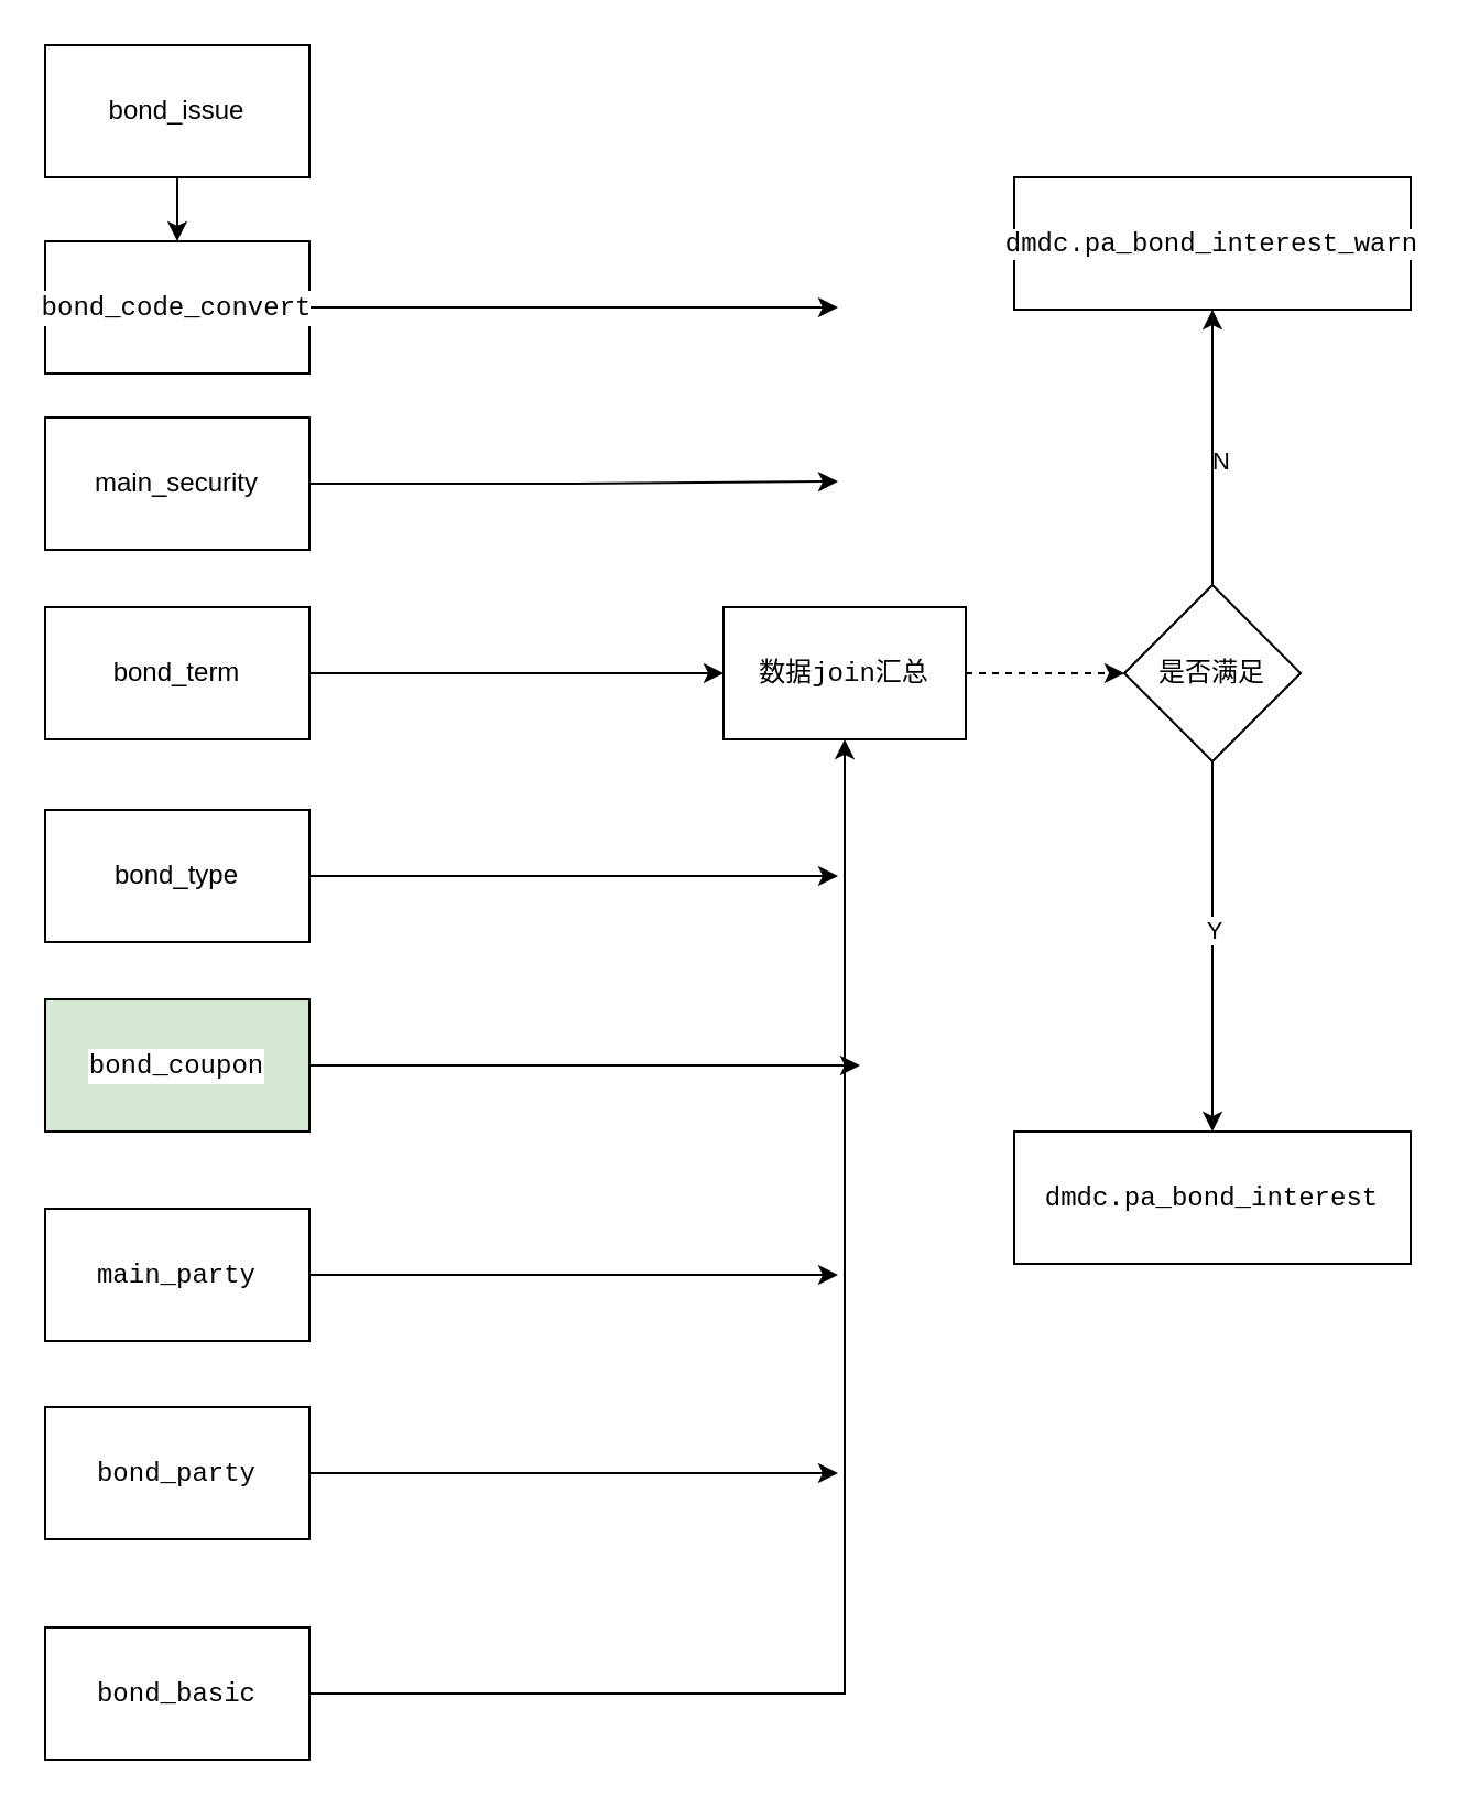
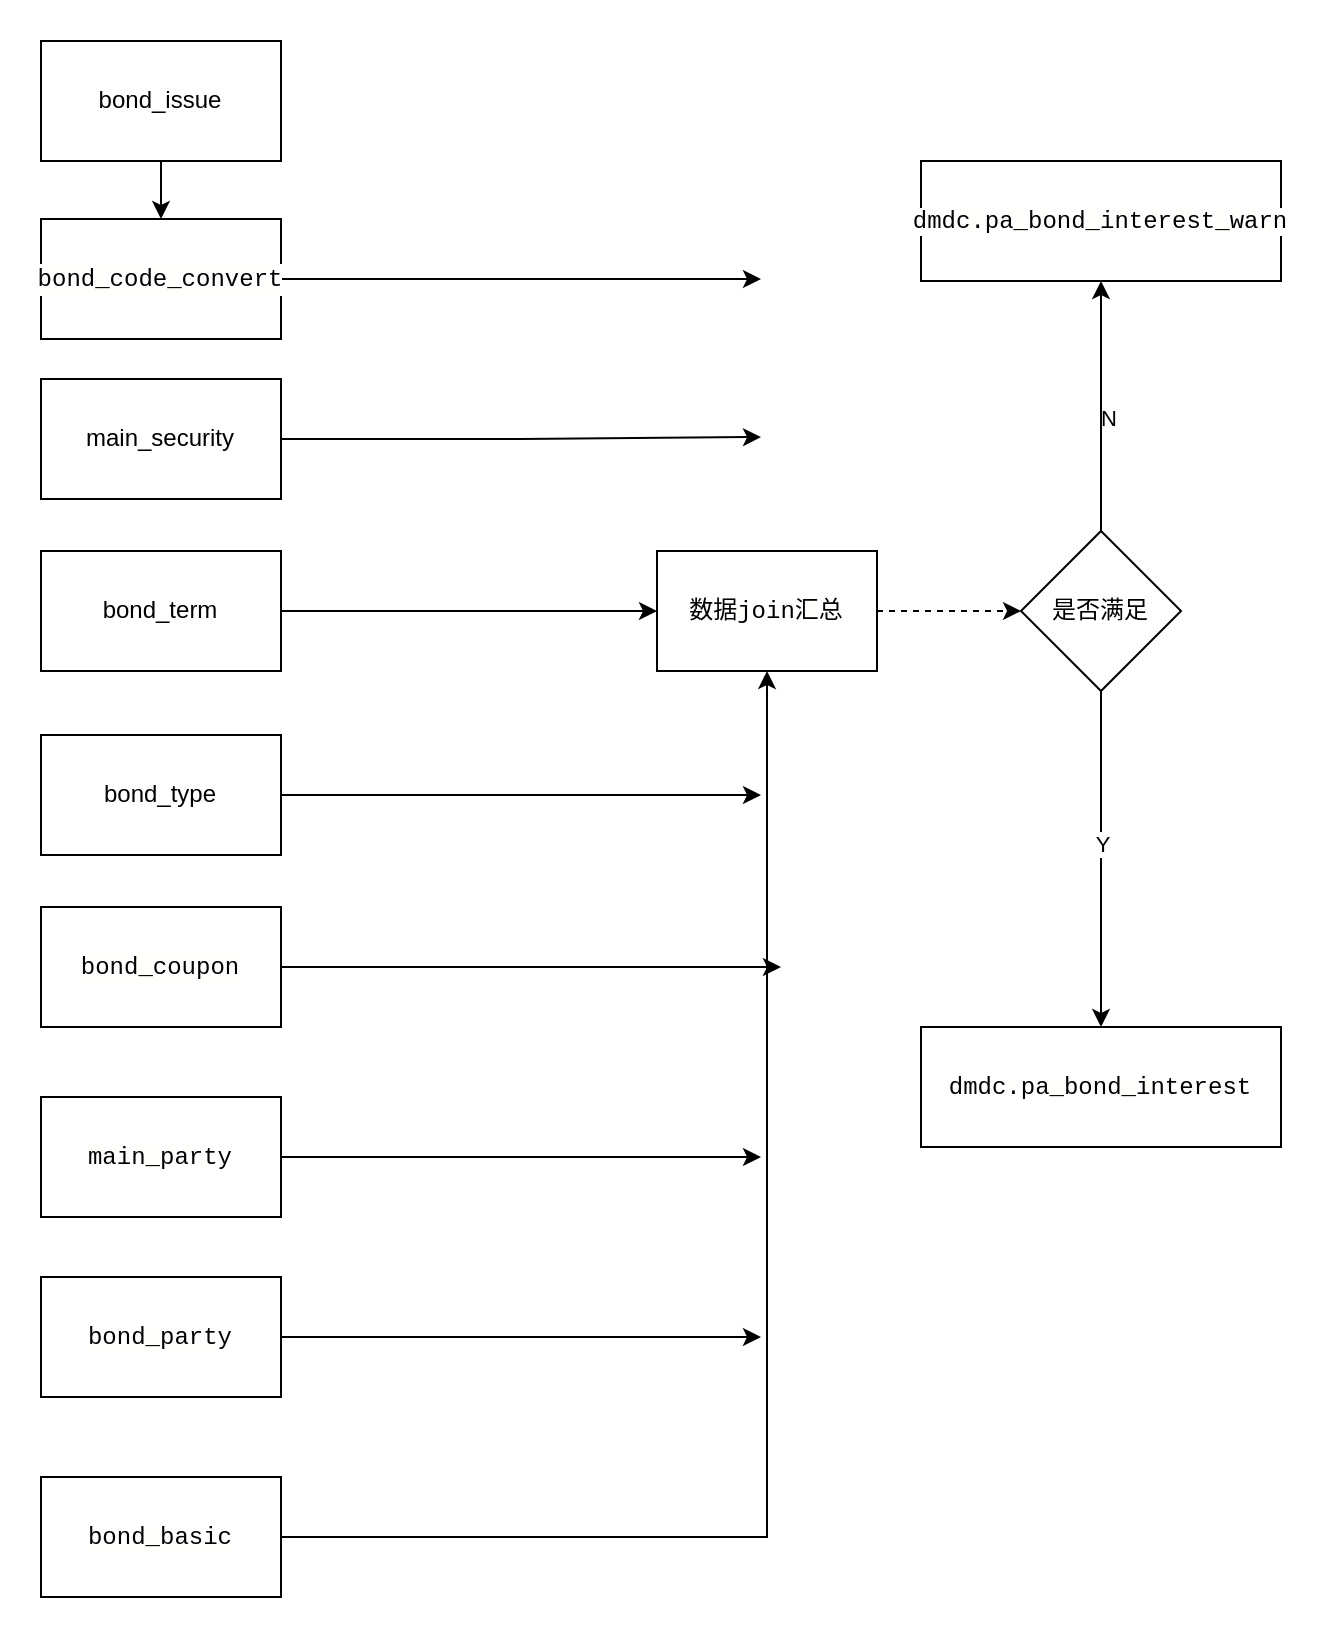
  <mxCell id="0" />
  <mxCell id="1" parent="0" />
  <mxCell id="2" value="" style="edgeStyle=orthogonalEdgeStyle;rounded=0;orthogonalLoop=1;jettySize=auto;html=1;" edge="1" parent="1" source="3" target="11"><mxGeometry relative="1" as="geometry"><mxPoint x="620" y="38.059" as="targetPoint" /></mxGeometry></mxCell>
  <mxCell id="3" value="bond_issue" style="rounded=0;whiteSpace=wrap;html=1;" vertex="1" parent="1"><mxGeometry x="20" y="20" width="120" height="60" as="geometry" /></mxCell>
  <mxCell id="4" value="" style="edgeStyle=orthogonalEdgeStyle;rounded=0;orthogonalLoop=1;jettySize=auto;html=1;" edge="1" parent="1" source="5"><mxGeometry relative="1" as="geometry"><mxPoint x="380" y="218" as="targetPoint" /></mxGeometry></mxCell>
  <mxCell id="5" value="main_security" style="rounded=0;whiteSpace=wrap;html=1;" vertex="1" parent="1"><mxGeometry x="20" y="189" width="120" height="60" as="geometry" /></mxCell>
  <mxCell id="6" value="" style="edgeStyle=orthogonalEdgeStyle;rounded=0;orthogonalLoop=1;jettySize=auto;html=1;entryX=0;entryY=0.5;entryDx=0;entryDy=0;" edge="1" parent="1" source="7" target="21"><mxGeometry relative="1" as="geometry"><mxPoint x="220" y="305" as="targetPoint" /></mxGeometry></mxCell>
  <mxCell id="7" value="bond_term" style="rounded=0;whiteSpace=wrap;html=1;" vertex="1" parent="1"><mxGeometry x="20" y="275" width="120" height="60" as="geometry" /></mxCell>
  <mxCell id="8" value="" style="edgeStyle=orthogonalEdgeStyle;rounded=0;orthogonalLoop=1;jettySize=auto;html=1;" edge="1" parent="1" source="9"><mxGeometry relative="1" as="geometry"><mxPoint x="380" y="397" as="targetPoint" /></mxGeometry></mxCell>
  <mxCell id="9" value="bond_type" style="rounded=0;whiteSpace=wrap;html=1;" vertex="1" parent="1"><mxGeometry x="20" y="367" width="120" height="60" as="geometry" /></mxCell>
  <mxCell id="10" value="" style="edgeStyle=orthogonalEdgeStyle;rounded=0;orthogonalLoop=1;jettySize=auto;html=1;" edge="1" parent="1" source="11"><mxGeometry relative="1" as="geometry"><mxPoint x="380" y="139" as="targetPoint" /></mxGeometry></mxCell>
  <mxCell id="11" value="&lt;div style=&quot;background-color: rgb(255, 255, 254); font-family: Consolas, &amp;quot;Courier New&amp;quot;, monospace; line-height: 16px; white-space: pre;&quot;&gt;bond_code_convert&lt;/div&gt;" style="rounded=0;whiteSpace=wrap;html=1;" vertex="1" parent="1"><mxGeometry x="20" y="109" width="120" height="60" as="geometry" /></mxCell>
  <mxCell id="12" value="" style="edgeStyle=orthogonalEdgeStyle;rounded=0;orthogonalLoop=1;jettySize=auto;html=1;" edge="1" parent="1" source="13"><mxGeometry relative="1" as="geometry"><mxPoint x="390" y="483" as="targetPoint" /></mxGeometry></mxCell>
- <mxCell id="13" value="&lt;div style=&quot;background-color: rgb(255, 255, 254); font-family: Consolas, &amp;quot;Courier New&amp;quot;, monospace; line-height: 16px; white-space: pre;&quot;&gt;bond_coupon&lt;/div&gt;" style="rounded=0;whiteSpace=wrap;html=1;fillColor=#d5e8d4;" vertex="1" parent="1"><mxGeometry x="20" y="453" width="120" height="60" as="geometry" /></mxCell>
+ <mxCell id="13" value="&lt;div style=&quot;background-color: rgb(255, 255, 254); font-family: Consolas, &amp;quot;Courier New&amp;quot;, monospace; line-height: 16px; white-space: pre;&quot;&gt;bond_coupon&lt;/div&gt;" style="rounded=0;whiteSpace=wrap;html=1;" vertex="1" parent="1"><mxGeometry x="20" y="453" width="120" height="60" as="geometry" /></mxCell>
  <mxCell id="14" value="" style="edgeStyle=orthogonalEdgeStyle;rounded=0;orthogonalLoop=1;jettySize=auto;html=1;" edge="1" parent="1" source="15"><mxGeometry relative="1" as="geometry"><mxPoint x="380" y="578" as="targetPoint" /></mxGeometry></mxCell>
  <mxCell id="15" value="&lt;div style=&quot;background-color: rgb(255, 255, 254); font-family: Consolas, &amp;quot;Courier New&amp;quot;, monospace; line-height: 16px; white-space: pre;&quot;&gt;main_party&lt;/div&gt;" style="rounded=0;whiteSpace=wrap;html=1;" vertex="1" parent="1"><mxGeometry x="20" y="548" width="120" height="60" as="geometry" /></mxCell>
  <mxCell id="16" value="" style="edgeStyle=orthogonalEdgeStyle;rounded=0;orthogonalLoop=1;jettySize=auto;html=1;" edge="1" parent="1" source="17"><mxGeometry relative="1" as="geometry"><mxPoint x="380" y="668" as="targetPoint" /></mxGeometry></mxCell>
  <mxCell id="17" value="&lt;div style=&quot;background-color: rgb(255, 255, 254); font-family: Consolas, &amp;quot;Courier New&amp;quot;, monospace; line-height: 16px; white-space: pre;&quot;&gt;&lt;div style=&quot;line-height: 16px;&quot;&gt;bond_party&lt;/div&gt;&lt;/div&gt;" style="rounded=0;whiteSpace=wrap;html=1;" vertex="1" parent="1"><mxGeometry x="20" y="638" width="120" height="60" as="geometry" /></mxCell>
  <mxCell id="18" value="" style="edgeStyle=orthogonalEdgeStyle;rounded=0;orthogonalLoop=1;jettySize=auto;html=1;entryX=0.5;entryY=1;entryDx=0;entryDy=0;" edge="1" parent="1" source="19" target="21"><mxGeometry relative="1" as="geometry"><mxPoint x="410" y="768" as="targetPoint" /></mxGeometry></mxCell>
  <mxCell id="19" value="&lt;div style=&quot;background-color: rgb(255, 255, 254); font-family: Consolas, &amp;quot;Courier New&amp;quot;, monospace; line-height: 16px; white-space: pre;&quot;&gt;&lt;div style=&quot;line-height: 16px;&quot;&gt;&lt;div style=&quot;line-height: 16px;&quot;&gt;bond_basic&lt;/div&gt;&lt;/div&gt;&lt;/div&gt;" style="rounded=0;whiteSpace=wrap;html=1;" vertex="1" parent="1"><mxGeometry x="20" y="738" width="120" height="60" as="geometry" /></mxCell>
  <mxCell id="20" value="" style="edgeStyle=orthogonalEdgeStyle;rounded=0;orthogonalLoop=1;jettySize=auto;html=1;dashed=1;" edge="1" parent="1" source="21" target="26"><mxGeometry relative="1" as="geometry" /></mxCell>
  <mxCell id="21" value="&lt;div style=&quot;background-color: rgb(255, 255, 254); line-height: 16px;&quot;&gt;&lt;font face=&quot;Consolas, Courier New, monospace&quot;&gt;&lt;span style=&quot;white-space: pre;&quot;&gt;数据join汇总&lt;/span&gt;&lt;/font&gt;&lt;br&gt;&lt;/div&gt;" style="rounded=0;whiteSpace=wrap;html=1;" vertex="1" parent="1"><mxGeometry x="328" y="275" width="110" height="60" as="geometry" /></mxCell>
  <mxCell id="22" value="" style="edgeStyle=orthogonalEdgeStyle;rounded=0;orthogonalLoop=1;jettySize=auto;html=1;" edge="1" parent="1" source="26" target="27"><mxGeometry relative="1" as="geometry" /></mxCell>
  <mxCell id="23" value="N" style="edgeLabel;html=1;align=center;verticalAlign=middle;resizable=0;points=[];" vertex="1" connectable="0" parent="22"><mxGeometry x="-0.085" y="-3" relative="1" as="geometry"><mxPoint as="offset" /></mxGeometry></mxCell>
  <mxCell id="24" value="" style="edgeStyle=orthogonalEdgeStyle;rounded=0;orthogonalLoop=1;jettySize=auto;html=1;entryX=0.5;entryY=0;entryDx=0;entryDy=0;" edge="1" parent="1" source="26" target="28"><mxGeometry relative="1" as="geometry"><mxPoint x="550" y="452.5" as="targetPoint" /></mxGeometry></mxCell>
  <mxCell id="25" value="Y" style="edgeLabel;html=1;align=center;verticalAlign=middle;resizable=0;points=[];" vertex="1" connectable="0" parent="24"><mxGeometry x="-0.101" relative="1" as="geometry"><mxPoint as="offset" /></mxGeometry></mxCell>
  <mxCell id="26" value="是否满足" style="rhombus;whiteSpace=wrap;html=1;rounded=0;" vertex="1" parent="1"><mxGeometry x="510" y="265" width="80" height="80" as="geometry" /></mxCell>
  <mxCell id="27" value="&lt;span style=&quot;font-family: Consolas, &amp;quot;Courier New&amp;quot;, monospace; white-space: pre; background-color: rgb(255, 255, 254);&quot;&gt;dmdc.pa_bond_interest_warn&lt;/span&gt;" style="whiteSpace=wrap;html=1;rounded=0;" vertex="1" parent="1"><mxGeometry x="460" y="80" width="180" height="60" as="geometry" /></mxCell>
  <mxCell id="28" value="&lt;span style=&quot;font-family: Consolas, &amp;quot;Courier New&amp;quot;, monospace; white-space: pre; background-color: rgb(255, 255, 254);&quot;&gt;dmdc.pa_bond_interest&lt;/span&gt;" style="whiteSpace=wrap;html=1;rounded=0;" vertex="1" parent="1"><mxGeometry x="460" y="513" width="180" height="60" as="geometry" /></mxCell>
